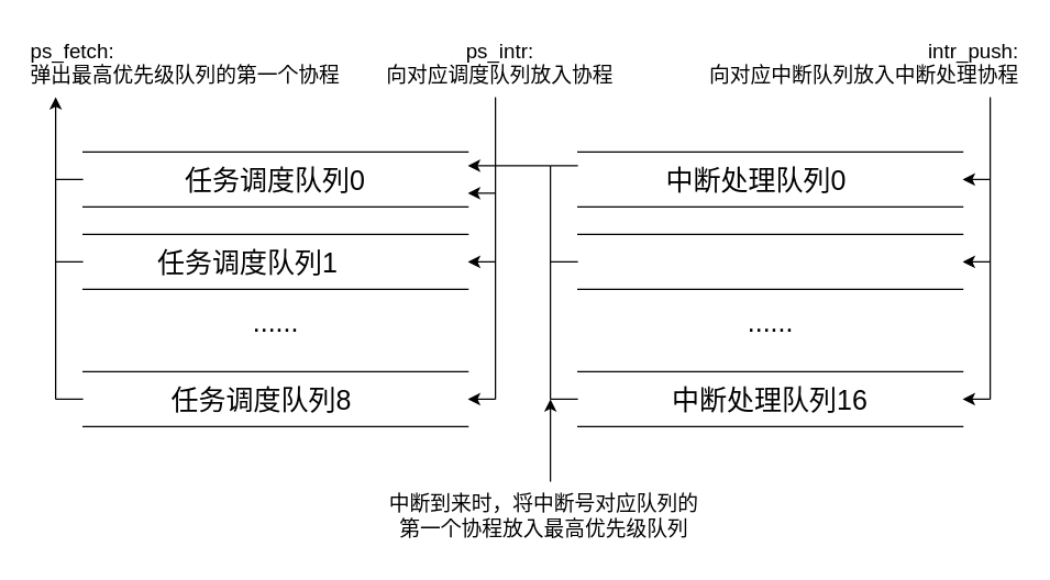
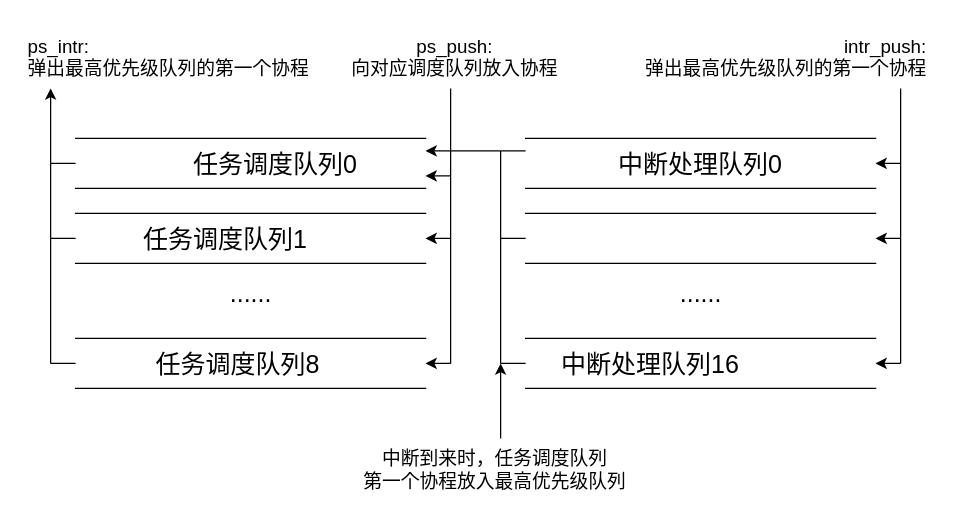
  <mxCell id="0" />
  <mxCell id="1" parent="0" />
  <mxCell id="2" style="edgeStyle=orthogonalEdgeStyle;rounded=0;orthogonalLoop=1;jettySize=auto;html=1;exitX=1;exitY=0.25;exitDx=0;exitDy=0;endArrow=none;endFill=0;startArrow=classic;startFill=1;" edge="1" parent="1" source="5"><mxGeometry relative="1" as="geometry"><mxPoint x="400" y="120" as="targetPoint" /><mxPoint x="300" y="120" as="sourcePoint" /></mxGeometry></mxCell>
  <mxCell id="3" style="edgeStyle=orthogonalEdgeStyle;rounded=0;orthogonalLoop=1;jettySize=auto;html=1;exitX=1;exitY=0.75;exitDx=0;exitDy=0;startArrow=classic;startFill=1;endArrow=none;endFill=0;" edge="1" parent="1" source="5"><mxGeometry relative="1" as="geometry"><mxPoint x="360" y="140" as="targetPoint" /></mxGeometry></mxCell>
  <mxCell id="4" style="edgeStyle=orthogonalEdgeStyle;rounded=0;orthogonalLoop=1;jettySize=auto;html=1;exitX=0;exitY=0.5;exitDx=0;exitDy=0;endArrow=none;endFill=0;" edge="1" parent="1" source="5"><mxGeometry relative="1" as="geometry"><mxPoint x="40" y="130" as="targetPoint" /></mxGeometry></mxCell>
  <mxCell id="5" value="" style="shape=partialRectangle;whiteSpace=wrap;html=1;left=0;right=0;fillColor=none;" vertex="1" parent="1"><mxGeometry x="60" y="110" width="280" height="40" as="geometry" /></mxCell>
  <mxCell id="6" style="edgeStyle=orthogonalEdgeStyle;rounded=0;orthogonalLoop=1;jettySize=auto;html=1;exitX=1;exitY=0.5;exitDx=0;exitDy=0;endArrow=none;endFill=0;startArrow=classic;startFill=1;" edge="1" parent="1" source="8"><mxGeometry relative="1" as="geometry"><mxPoint x="360" y="190" as="targetPoint" /></mxGeometry></mxCell>
  <mxCell id="7" style="edgeStyle=orthogonalEdgeStyle;rounded=0;orthogonalLoop=1;jettySize=auto;html=1;exitX=0;exitY=0.5;exitDx=0;exitDy=0;endArrow=none;endFill=0;" edge="1" parent="1" source="8"><mxGeometry relative="1" as="geometry"><mxPoint x="40" y="190" as="targetPoint" /></mxGeometry></mxCell>
  <mxCell id="8" value="" style="shape=partialRectangle;whiteSpace=wrap;html=1;left=0;right=0;fillColor=none;" vertex="1" parent="1"><mxGeometry x="60" y="170" width="280" height="40" as="geometry" /></mxCell>
  <mxCell id="9" style="edgeStyle=orthogonalEdgeStyle;rounded=0;orthogonalLoop=1;jettySize=auto;html=1;exitX=1;exitY=0.5;exitDx=0;exitDy=0;startArrow=classic;startFill=1;endArrow=none;endFill=0;" edge="1" parent="1" source="11"><mxGeometry relative="1" as="geometry"><mxPoint x="360" y="290" as="targetPoint" /></mxGeometry></mxCell>
  <mxCell id="10" style="edgeStyle=orthogonalEdgeStyle;rounded=0;orthogonalLoop=1;jettySize=auto;html=1;exitX=0;exitY=0.5;exitDx=0;exitDy=0;endArrow=none;endFill=0;" edge="1" parent="1" source="11"><mxGeometry relative="1" as="geometry"><mxPoint x="40" y="290" as="targetPoint" /></mxGeometry></mxCell>
  <mxCell id="11" value="" style="shape=partialRectangle;whiteSpace=wrap;html=1;left=0;right=0;fillColor=none;" vertex="1" parent="1"><mxGeometry x="60" y="270" width="280" height="40" as="geometry" /></mxCell>
  <mxCell id="12" value="&lt;font style=&quot;font-size: 20px;&quot;&gt;......&lt;/font&gt;" style="text;html=1;align=center;verticalAlign=middle;resizable=0;points=[];autosize=1;strokeColor=none;fillColor=none;" vertex="1" parent="1"><mxGeometry x="170" y="213" width="60" height="40" as="geometry" /></mxCell>
- <mxCell id="13" value="&lt;font style=&quot;font-size: 20px;&quot;&gt;任务调度队列0&lt;/font&gt;" style="text;html=1;align=center;verticalAlign=middle;whiteSpace=wrap;rounded=0;" vertex="1" parent="1"><mxGeometry x="132" y="115" width="136" height="30" as="geometry" /></mxCell>
+ <mxCell id="13" value="&lt;font style=&quot;font-size: 20px;&quot;&gt;任务调度队列0&lt;/font&gt;" style="text;html=1;align=center;verticalAlign=middle;whiteSpace=wrap;rounded=0;" vertex="1" parent="1"><mxGeometry x="152" y="115" width="136" height="30" as="geometry" /></mxCell>
  <mxCell id="14" value="&lt;font style=&quot;font-size: 20px;&quot;&gt;任务调度队列1&lt;/font&gt;" style="text;html=1;align=center;verticalAlign=middle;whiteSpace=wrap;rounded=0;" vertex="1" parent="1"><mxGeometry x="112" y="175" width="136" height="30" as="geometry" /></mxCell>
  <mxCell id="15" value="&lt;font style=&quot;font-size: 20px;&quot;&gt;任务调度队列8&lt;/font&gt;" style="text;html=1;align=center;verticalAlign=middle;whiteSpace=wrap;rounded=0;" vertex="1" parent="1"><mxGeometry x="122" y="275" width="136" height="30" as="geometry" /></mxCell>
  <mxCell id="16" style="edgeStyle=orthogonalEdgeStyle;rounded=0;orthogonalLoop=1;jettySize=auto;html=1;exitX=1;exitY=0.5;exitDx=0;exitDy=0;startArrow=classic;startFill=1;endArrow=none;endFill=0;" edge="1" parent="1" source="18"><mxGeometry relative="1" as="geometry"><mxPoint x="720" y="130" as="targetPoint" /></mxGeometry></mxCell>
  <mxCell id="17" style="edgeStyle=orthogonalEdgeStyle;rounded=0;orthogonalLoop=1;jettySize=auto;html=1;exitX=0;exitY=0.25;exitDx=0;exitDy=0;endArrow=none;endFill=0;" edge="1" parent="1" source="18"><mxGeometry relative="1" as="geometry"><mxPoint x="400" y="120.184" as="targetPoint" /></mxGeometry></mxCell>
  <mxCell id="18" value="" style="shape=partialRectangle;whiteSpace=wrap;html=1;left=0;right=0;fillColor=none;" vertex="1" parent="1"><mxGeometry x="420" y="110" width="280" height="40" as="geometry" /></mxCell>
  <mxCell id="19" style="edgeStyle=orthogonalEdgeStyle;rounded=0;orthogonalLoop=1;jettySize=auto;html=1;exitX=1;exitY=0.5;exitDx=0;exitDy=0;startArrow=classic;startFill=1;endArrow=none;endFill=0;" edge="1" parent="1" source="21"><mxGeometry relative="1" as="geometry"><mxPoint x="720" y="190" as="targetPoint" /></mxGeometry></mxCell>
  <mxCell id="20" style="edgeStyle=orthogonalEdgeStyle;rounded=0;orthogonalLoop=1;jettySize=auto;html=1;exitX=0;exitY=0.5;exitDx=0;exitDy=0;endArrow=none;endFill=0;" edge="1" parent="1" source="21"><mxGeometry relative="1" as="geometry"><mxPoint x="400" y="190" as="targetPoint" /></mxGeometry></mxCell>
  <mxCell id="21" value="" style="shape=partialRectangle;whiteSpace=wrap;html=1;left=0;right=0;fillColor=none;" vertex="1" parent="1"><mxGeometry x="420" y="170" width="280" height="40" as="geometry" /></mxCell>
  <mxCell id="22" style="edgeStyle=orthogonalEdgeStyle;rounded=0;orthogonalLoop=1;jettySize=auto;html=1;endArrow=none;endFill=0;startArrow=classic;startFill=1;" edge="1" parent="1" source="24"><mxGeometry relative="1" as="geometry"><mxPoint x="720" y="290" as="targetPoint" /></mxGeometry></mxCell>
  <mxCell id="23" style="edgeStyle=orthogonalEdgeStyle;rounded=0;orthogonalLoop=1;jettySize=auto;html=1;exitX=0;exitY=0.5;exitDx=0;exitDy=0;endArrow=none;endFill=0;" edge="1" parent="1" source="24"><mxGeometry relative="1" as="geometry"><mxPoint x="400" y="290" as="targetPoint" /></mxGeometry></mxCell>
  <mxCell id="24" value="" style="shape=partialRectangle;whiteSpace=wrap;html=1;left=0;right=0;fillColor=none;" vertex="1" parent="1"><mxGeometry x="420" y="270" width="280" height="40" as="geometry" /></mxCell>
  <mxCell id="25" value="&lt;font style=&quot;font-size: 20px;&quot;&gt;......&lt;/font&gt;" style="text;html=1;align=center;verticalAlign=middle;resizable=0;points=[];autosize=1;strokeColor=none;fillColor=none;" vertex="1" parent="1"><mxGeometry x="530" y="213" width="60" height="40" as="geometry" /></mxCell>
- <mxCell id="26" value="&lt;font style=&quot;font-size: 20px;&quot;&gt;中断处理队列0&lt;/font&gt;" style="text;html=1;align=center;verticalAlign=middle;whiteSpace=wrap;rounded=0;" vertex="1" parent="1"><mxGeometry x="482" y="115" width="136" height="30" as="geometry" /></mxCell>
- <mxCell id="27" value="&lt;font style=&quot;font-size: 20px;&quot;&gt;中断处理队列16&lt;/font&gt;" style="text;html=1;align=center;verticalAlign=middle;whiteSpace=wrap;rounded=0;" vertex="1" parent="1"><mxGeometry x="486" y="275" width="148" height="30" as="geometry" /></mxCell>
+ <mxCell id="26" value="&lt;font style=&quot;font-size: 20px;&quot;&gt;中断处理队列0&lt;/font&gt;" style="text;html=1;align=center;verticalAlign=middle;whiteSpace=wrap;rounded=0;" vertex="1" parent="1"><mxGeometry x="492" y="115" width="136" height="30" as="geometry" /></mxCell>
+ <mxCell id="27" value="&lt;font style=&quot;font-size: 20px;&quot;&gt;中断处理队列16&lt;/font&gt;" style="text;html=1;align=center;verticalAlign=middle;whiteSpace=wrap;rounded=0;" vertex="1" parent="1"><mxGeometry x="446" y="275" width="148" height="30" as="geometry" /></mxCell>
  <mxCell id="28" value="" style="endArrow=none;html=1;rounded=0;" edge="1" parent="1"><mxGeometry width="50" height="50" relative="1" as="geometry"><mxPoint x="720" y="290" as="sourcePoint" /><mxPoint x="720" y="70" as="targetPoint" /></mxGeometry></mxCell>
- <mxCell id="29" value="&lt;font style=&quot;font-size: 15px;&quot;&gt;intr_push:&lt;/font&gt;&lt;div style=&quot;font-size: 15px;&quot;&gt;&lt;font style=&quot;font-size: 15px;&quot;&gt;向对应中断队列放入中断处理协程&lt;/font&gt;&lt;/div&gt;" style="text;html=1;align=right;verticalAlign=middle;resizable=0;points=[];autosize=1;strokeColor=none;fillColor=none;" vertex="1" parent="1"><mxGeometry x="492" y="20" width="250" height="50" as="geometry" /></mxCell>
+ <mxCell id="29" value="&lt;font style=&quot;font-size: 15px;&quot;&gt;intr_push:&lt;/font&gt;&lt;div style=&quot;font-size: 15px;&quot;&gt;&lt;font style=&quot;font-size: 15px;&quot;&gt;弹出最高优先级队列的第一个协程&lt;/font&gt;&lt;/div&gt;" style="text;html=1;align=right;verticalAlign=middle;resizable=0;points=[];autosize=1;strokeColor=none;fillColor=none;" vertex="1" parent="1"><mxGeometry x="492" y="20" width="250" height="50" as="geometry" /></mxCell>
  <mxCell id="30" value="" style="endArrow=none;html=1;rounded=0;" edge="1" parent="1"><mxGeometry width="50" height="50" relative="1" as="geometry"><mxPoint x="400" y="290" as="sourcePoint" /><mxPoint x="400" y="120" as="targetPoint" /></mxGeometry></mxCell>
  <mxCell id="31" value="" style="endArrow=none;html=1;rounded=0;" edge="1" parent="1"><mxGeometry width="50" height="50" relative="1" as="geometry"><mxPoint x="360" y="290" as="sourcePoint" /><mxPoint x="360" y="70" as="targetPoint" /></mxGeometry></mxCell>
- <mxCell id="32" value="&lt;font style=&quot;font-size: 15px;&quot;&gt;ps_intr:&lt;/font&gt;&lt;div style=&quot;font-size: 15px;&quot;&gt;&lt;font style=&quot;font-size: 15px;&quot;&gt;向对应调度队列放入协程&lt;/font&gt;&lt;/div&gt;" style="text;html=1;align=center;verticalAlign=middle;resizable=0;points=[];autosize=1;strokeColor=none;fillColor=none;" vertex="1" parent="1"><mxGeometry x="268" y="20" width="190" height="50" as="geometry" /></mxCell>
+ <mxCell id="32" value="&lt;font style=&quot;font-size: 15px;&quot;&gt;ps_push:&lt;/font&gt;&lt;div style=&quot;font-size: 15px;&quot;&gt;&lt;font style=&quot;font-size: 15px;&quot;&gt;向对应调度队列放入协程&lt;/font&gt;&lt;/div&gt;" style="text;html=1;align=center;verticalAlign=middle;resizable=0;points=[];autosize=1;strokeColor=none;fillColor=none;" vertex="1" parent="1"><mxGeometry x="268" y="20" width="190" height="50" as="geometry" /></mxCell>
  <mxCell id="33" value="" style="endArrow=classic;html=1;rounded=0;startArrow=none;startFill=0;endFill=1;" edge="1" parent="1"><mxGeometry width="50" height="50" relative="1" as="geometry"><mxPoint x="40" y="290" as="sourcePoint" /><mxPoint x="40" y="70" as="targetPoint" /></mxGeometry></mxCell>
- <mxCell id="34" value="&lt;font style=&quot;font-size: 15px;&quot;&gt;ps_fetch:&lt;/font&gt;&lt;div style=&quot;font-size: 15px;&quot;&gt;弹出最高优先级队列的第一个协程&lt;/div&gt;" style="text;html=1;align=left;verticalAlign=middle;resizable=0;points=[];autosize=1;strokeColor=none;fillColor=none;" vertex="1" parent="1"><mxGeometry x="20" y="20" width="250" height="50" as="geometry" /></mxCell>
+ <mxCell id="34" value="&lt;font style=&quot;font-size: 15px;&quot;&gt;ps_intr:&lt;/font&gt;&lt;div style=&quot;font-size: 15px;&quot;&gt;弹出最高优先级队列的第一个协程&lt;/div&gt;" style="text;html=1;align=left;verticalAlign=middle;resizable=0;points=[];autosize=1;strokeColor=none;fillColor=none;" vertex="1" parent="1"><mxGeometry x="20" y="20" width="250" height="50" as="geometry" /></mxCell>
  <mxCell id="35" value="" style="endArrow=classic;html=1;rounded=0;" edge="1" parent="1"><mxGeometry width="50" height="50" relative="1" as="geometry"><mxPoint x="400" y="350" as="sourcePoint" /><mxPoint x="400" y="290" as="targetPoint" /></mxGeometry></mxCell>
- <mxCell id="36" value="&lt;span style=&quot;font-size: 15px;&quot;&gt;中断到来时，将中断号对应队列的&lt;/span&gt;&lt;div&gt;&lt;span style=&quot;font-size: 15px;&quot;&gt;第一个协程放入最高优先级队列&lt;/span&gt;&lt;/div&gt;" style="text;html=1;align=center;verticalAlign=middle;resizable=0;points=[];autosize=1;strokeColor=none;fillColor=none;overflow=visible;imageAspect=1;" vertex="1" parent="1"><mxGeometry x="270" y="350" width="250" height="50" as="geometry" /></mxCell>
+ <mxCell id="36" value="&lt;span style=&quot;font-size: 15px;&quot;&gt;中断到来时，任务调度队列&lt;/span&gt;&lt;div&gt;&lt;span style=&quot;font-size: 15px;&quot;&gt;第一个协程放入最高优先级队列&lt;/span&gt;&lt;/div&gt;" style="text;html=1;align=center;verticalAlign=middle;resizable=0;points=[];autosize=1;strokeColor=none;fillColor=none;overflow=visible;imageAspect=1;" vertex="1" parent="1"><mxGeometry x="270" y="350" width="250" height="50" as="geometry" /></mxCell>
